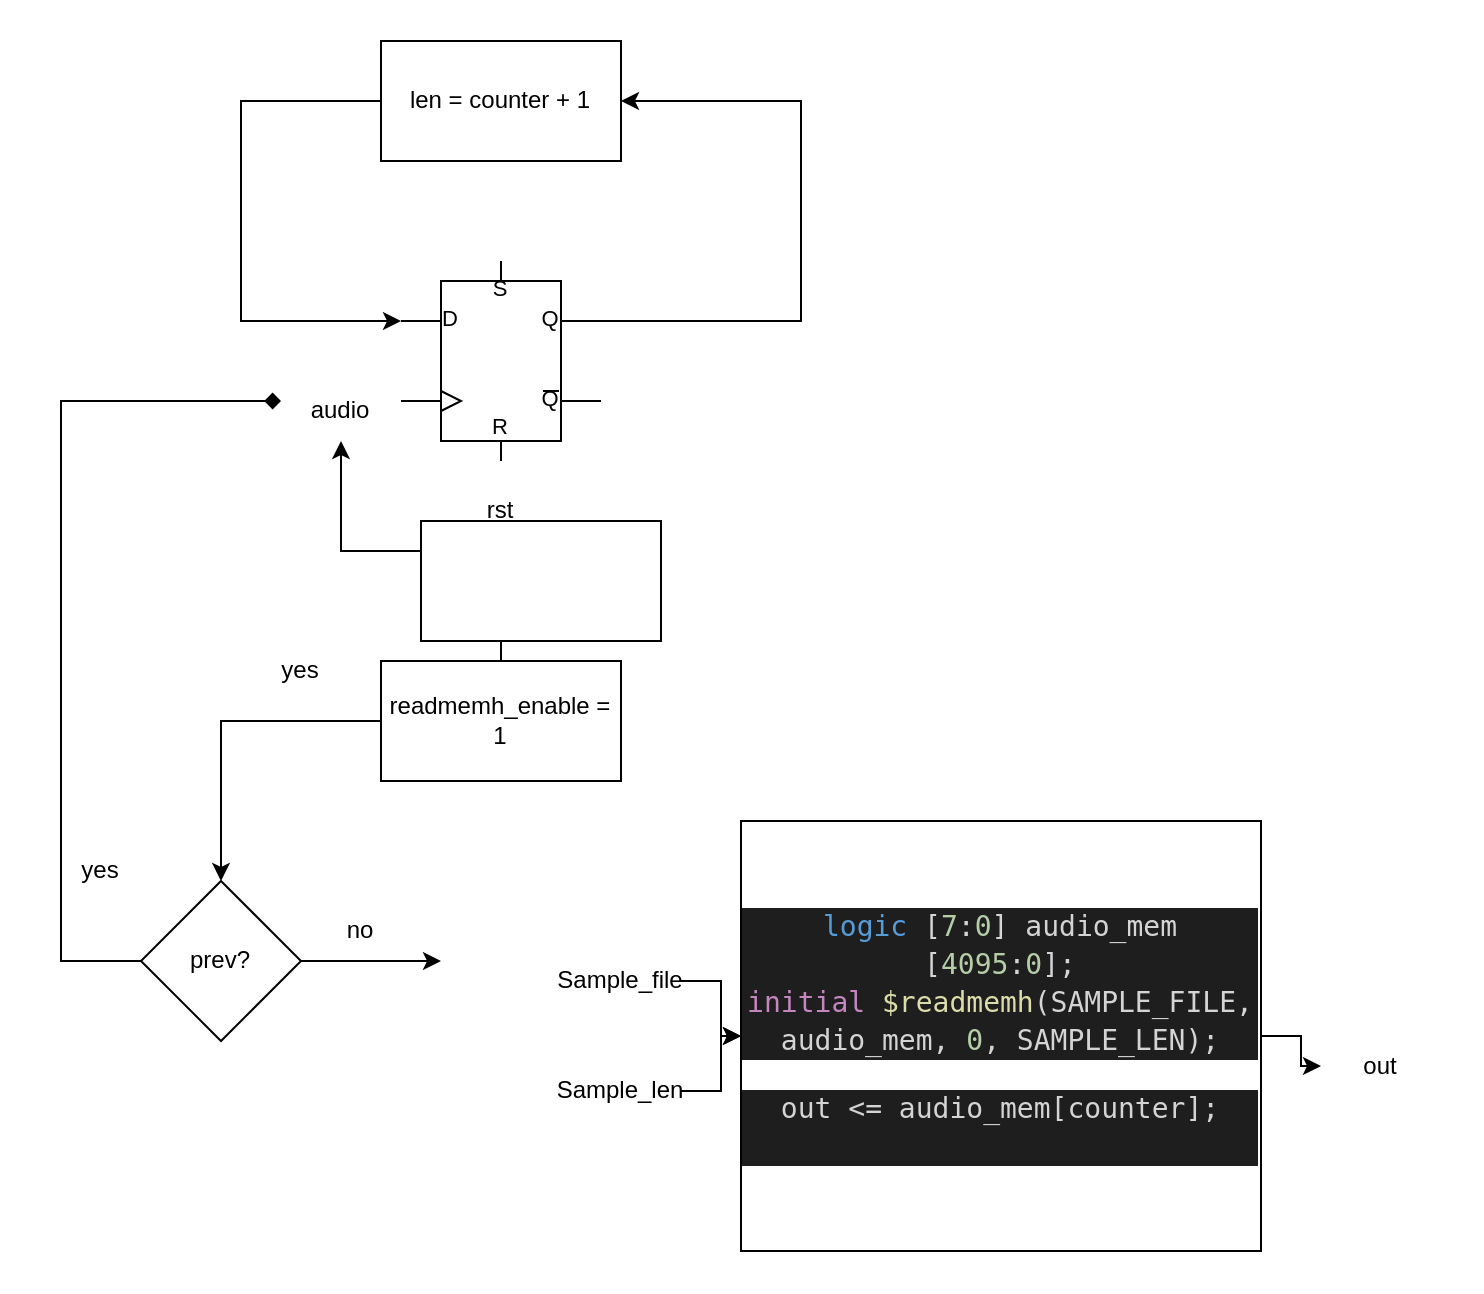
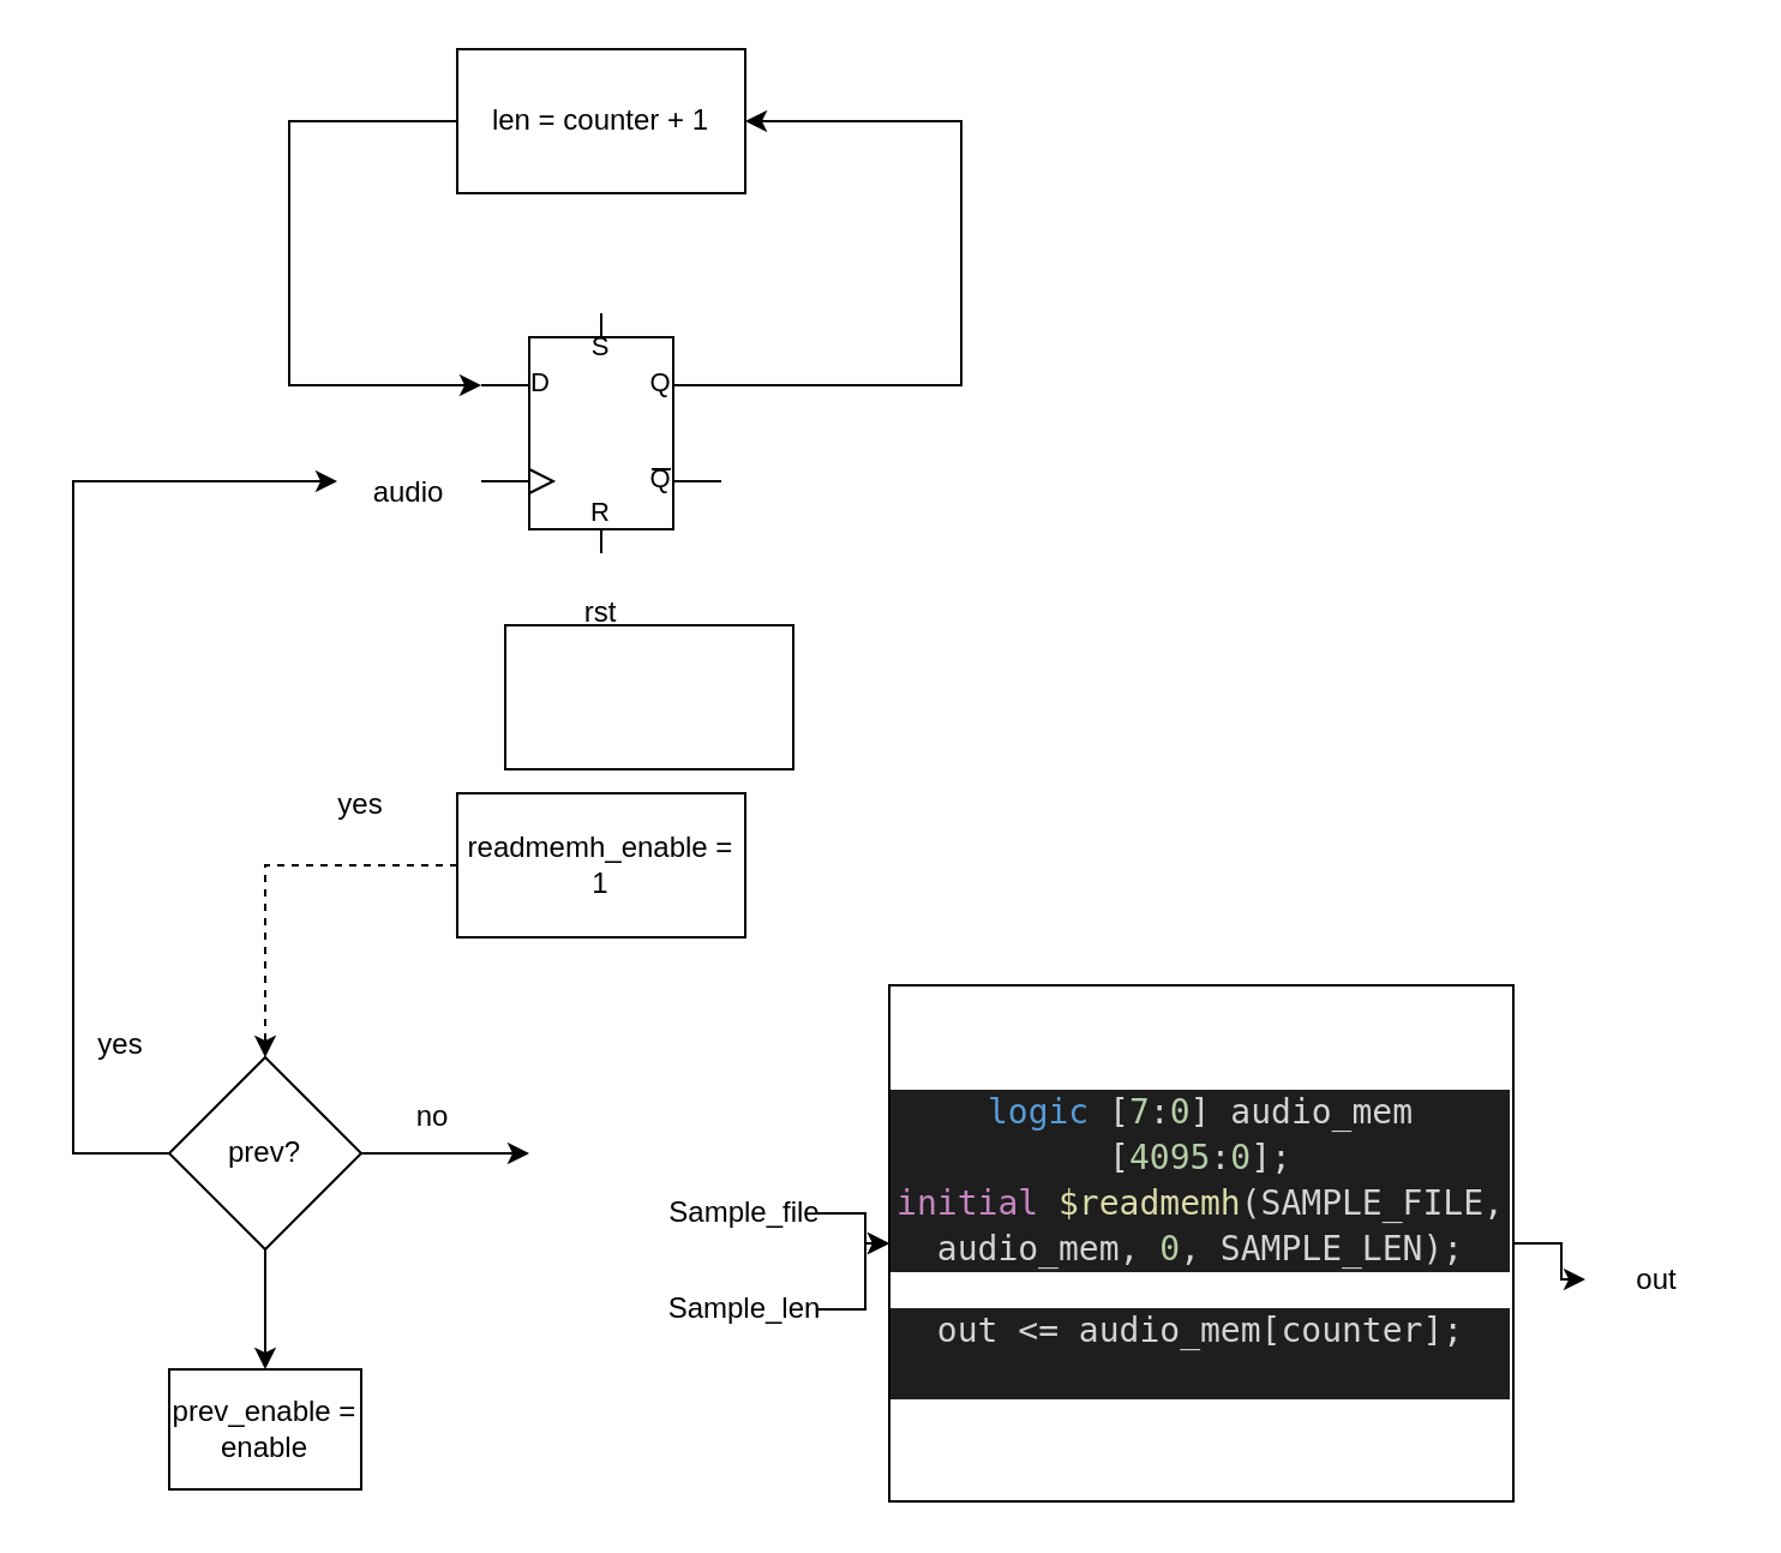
  <mxCell id="0" />
  <mxCell id="1" parent="0" />
  <mxCell id="2" style="edgeStyle=orthogonalEdgeStyle;rounded=0;orthogonalLoop=1;jettySize=auto;html=1;exitX=1;exitY=0.3;exitDx=0;exitDy=0;exitPerimeter=0;entryX=1;entryY=0.5;entryDx=0;entryDy=0;" edge="1" parent="1" source="3" target="7"><mxGeometry relative="1" as="geometry"><Array as="points"><mxPoint x="400" y="160" /><mxPoint x="400" y="50" /></Array></mxGeometry></mxCell>
  <mxCell id="3" value="" style="verticalLabelPosition=bottom;shadow=0;dashed=0;align=center;html=1;verticalAlign=top;shape=mxgraph.electrical.logic_gates.d_type_rs_flip-flop;" vertex="1" parent="1"><mxGeometry x="200" y="130" width="100" height="100" as="geometry" /></mxCell>
  <mxCell id="4" value="rst" style="text;html=1;strokeColor=none;fillColor=none;align=center;verticalAlign=middle;whiteSpace=wrap;rounded=0;" vertex="1" parent="1"><mxGeometry x="220" y="240" width="60" height="30" as="geometry" /></mxCell>
  <mxCell id="5" value="&lt;div&gt;audio&lt;/div&gt;" style="text;html=1;strokeColor=none;fillColor=none;align=center;verticalAlign=middle;whiteSpace=wrap;rounded=0;" vertex="1" parent="1"><mxGeometry x="140" y="190" width="60" height="30" as="geometry" /></mxCell>
  <mxCell id="6" style="edgeStyle=orthogonalEdgeStyle;rounded=0;orthogonalLoop=1;jettySize=auto;html=1;entryX=0;entryY=0.3;entryDx=0;entryDy=0;entryPerimeter=0;" edge="1" parent="1" source="7" target="3"><mxGeometry relative="1" as="geometry"><Array as="points"><mxPoint x="120" y="50" /><mxPoint x="120" y="160" /></Array></mxGeometry></mxCell>
  <mxCell id="7" value="len = counter + 1" style="rounded=0;whiteSpace=wrap;html=1;" vertex="1" parent="1"><mxGeometry x="190" y="20" width="120" height="60" as="geometry" /></mxCell>
- <mxCell id="8" style="edgeStyle=orthogonalEdgeStyle;rounded=0;orthogonalLoop=1;jettySize=auto;html=1;entryX=0.5;entryY=0;entryDx=0;entryDy=0;" edge="1" parent="1" source="10" target="13"><mxGeometry relative="1" as="geometry" /></mxCell>
- <mxCell id="9" style="edgeStyle=orthogonalEdgeStyle;rounded=0;orthogonalLoop=1;jettySize=auto;html=1;entryX=0.5;entryY=1;entryDx=0;entryDy=0;" edge="1" parent="1" source="10" target="5"><mxGeometry relative="1" as="geometry" /></mxCell>
+ <mxCell id="8" style="edgeStyle=orthogonalEdgeStyle;rounded=0;orthogonalLoop=1;jettySize=auto;html=1;entryX=0.5;entryY=0;entryDx=0;entryDy=0;dashed=1;" edge="1" parent="1" source="10" target="13"><mxGeometry relative="1" as="geometry" /></mxCell>
  <mxCell id="10" value="&lt;div&gt;readmemh_enable = 1&lt;br&gt;&lt;/div&gt;" style="rounded=0;whiteSpace=wrap;html=1;" vertex="1" parent="1"><mxGeometry x="190" y="330" width="120" height="60" as="geometry" /></mxCell>
- <mxCell id="12" style="edgeStyle=orthogonalEdgeStyle;rounded=0;orthogonalLoop=1;jettySize=auto;html=1;endArrow=diamond;" edge="1" parent="1" source="13" target="5"><mxGeometry relative="1" as="geometry"><Array as="points"><mxPoint x="30" y="480" /><mxPoint x="30" y="200" /></Array></mxGeometry></mxCell>
+ <mxCell id="11" style="edgeStyle=orthogonalEdgeStyle;rounded=0;orthogonalLoop=1;jettySize=auto;html=1;entryX=0.5;entryY=0;entryDx=0;entryDy=0;" edge="1" parent="1" source="13" target="19"><mxGeometry relative="1" as="geometry" /></mxCell>
+ <mxCell id="12" style="edgeStyle=orthogonalEdgeStyle;rounded=0;orthogonalLoop=1;jettySize=auto;html=1;" edge="1" parent="1" source="13" target="5"><mxGeometry relative="1" as="geometry"><Array as="points"><mxPoint x="30" y="480" /><mxPoint x="30" y="200" /></Array></mxGeometry></mxCell>
  <mxCell id="13" value="prev?" style="rhombus;whiteSpace=wrap;html=1;" vertex="1" parent="1"><mxGeometry x="70" y="440" width="80" height="80" as="geometry" /></mxCell>
  <mxCell id="14" value="yes" style="text;html=1;strokeColor=none;fillColor=none;align=center;verticalAlign=middle;whiteSpace=wrap;rounded=0;" vertex="1" parent="1"><mxGeometry x="120" y="320" width="60" height="30" as="geometry" /></mxCell>
  <mxCell id="15" value="no" style="text;html=1;strokeColor=none;fillColor=none;align=center;verticalAlign=middle;whiteSpace=wrap;rounded=0;" vertex="1" parent="1"><mxGeometry x="190" y="280" width="60" height="30" as="geometry" /></mxCell>
  <mxCell id="16" value="yes" style="text;html=1;strokeColor=none;fillColor=none;align=center;verticalAlign=middle;whiteSpace=wrap;rounded=0;" vertex="1" parent="1"><mxGeometry x="20" y="420" width="60" height="30" as="geometry" /></mxCell>
  <mxCell id="17" value="no" style="text;html=1;strokeColor=none;fillColor=none;align=center;verticalAlign=middle;whiteSpace=wrap;rounded=0;" vertex="1" parent="1"><mxGeometry x="150" y="450" width="60" height="30" as="geometry" /></mxCell>
  <mxCell id="18" value="" style="endArrow=classic;html=1;rounded=0;" edge="1" parent="1"><mxGeometry width="50" height="50" relative="1" as="geometry"><mxPoint x="150" y="480" as="sourcePoint" /><mxPoint x="220" y="480" as="targetPoint" /></mxGeometry></mxCell>
+ <mxCell id="19" value="prev_enable = enable" style="rounded=0;whiteSpace=wrap;html=1;" vertex="1" parent="1"><mxGeometry x="70" y="570" width="80" height="50" as="geometry" /></mxCell>
  <mxCell id="20" style="edgeStyle=orthogonalEdgeStyle;rounded=0;orthogonalLoop=1;jettySize=auto;html=1;" edge="1" parent="1" source="21" target="27"><mxGeometry relative="1" as="geometry" /></mxCell>
  <mxCell id="21" value="&lt;div style=&quot;color: rgb(212, 212, 212); background-color: rgb(30, 30, 30); font-family: &amp;quot;Droid Sans Mono&amp;quot;, &amp;quot;monospace&amp;quot;, monospace; font-weight: normal; font-size: 14px; line-height: 19px;&quot;&gt;&lt;div&gt;&lt;span style=&quot;color: #569cd6;&quot;&gt;logic&lt;/span&gt;&lt;span style=&quot;color: #d4d4d4;&quot;&gt; [&lt;/span&gt;&lt;span style=&quot;color: #b5cea8;&quot;&gt;7&lt;/span&gt;&lt;span style=&quot;color: #d4d4d4;&quot;&gt;:&lt;/span&gt;&lt;span style=&quot;color: #b5cea8;&quot;&gt;0&lt;/span&gt;&lt;span style=&quot;color: #d4d4d4;&quot;&gt;] audio_mem [&lt;/span&gt;&lt;span style=&quot;color: #b5cea8;&quot;&gt;4095&lt;/span&gt;&lt;span style=&quot;color: #d4d4d4;&quot;&gt;:&lt;/span&gt;&lt;span style=&quot;color: #b5cea8;&quot;&gt;0&lt;/span&gt;&lt;span style=&quot;color: #d4d4d4;&quot;&gt;];&lt;/span&gt;&lt;/div&gt;&lt;div&gt;&lt;span style=&quot;color: #d4d4d4;&quot;&gt;  &lt;/span&gt;&lt;span style=&quot;color: #c586c0;&quot;&gt;initial&lt;/span&gt;&lt;span style=&quot;color: #d4d4d4;&quot;&gt; &lt;/span&gt;&lt;span style=&quot;color: #dcdcaa;&quot;&gt;$readmemh&lt;/span&gt;&lt;span style=&quot;color: #d4d4d4;&quot;&gt;(SAMPLE_FILE, audio_mem, &lt;/span&gt;&lt;span style=&quot;color: #b5cea8;&quot;&gt;0&lt;/span&gt;&lt;span style=&quot;color: #d4d4d4;&quot;&gt;, SAMPLE_LEN);&lt;/span&gt;&lt;/div&gt;&lt;/div&gt;&lt;div&gt;&lt;br&gt;&lt;/div&gt;&lt;div&gt;&lt;div style=&quot;color: rgb(212, 212, 212); background-color: rgb(30, 30, 30); font-family: &amp;quot;Droid Sans Mono&amp;quot;, &amp;quot;monospace&amp;quot;, monospace; font-weight: normal; font-size: 14px; line-height: 19px;&quot;&gt;&lt;div&gt;      out &amp;lt;= audio_mem[counter];&lt;/div&gt;&lt;div&gt;&lt;span style=&quot;color: #d4d4d4;&quot;&gt;&lt;br&gt;&lt;/span&gt;&lt;/div&gt;&lt;/div&gt;&lt;/div&gt;" style="rounded=0;whiteSpace=wrap;html=1;" vertex="1" parent="1"><mxGeometry x="370" y="410" width="260" height="215" as="geometry" /></mxCell>
  <mxCell id="22" style="edgeStyle=orthogonalEdgeStyle;rounded=0;orthogonalLoop=1;jettySize=auto;html=1;" edge="1" parent="1" source="23" target="21"><mxGeometry relative="1" as="geometry" /></mxCell>
- <mxCell id="23" value="Sample_file" style="text;html=1;strokeColor=none;fillColor=none;align=center;verticalAlign=middle;whiteSpace=wrap;rounded=0;" vertex="1" parent="1"><mxGeometry x="280" y="475" width="60" height="30" as="geometry" /></mxCell>
+ <mxCell id="23" value="Sample_file" style="text;html=1;strokeColor=none;fillColor=none;align=center;verticalAlign=middle;whiteSpace=wrap;rounded=0;" vertex="1" parent="1"><mxGeometry x="280" y="490" width="60" height="30" as="geometry" /></mxCell>
  <mxCell id="24" style="edgeStyle=orthogonalEdgeStyle;rounded=0;orthogonalLoop=1;jettySize=auto;html=1;" edge="1" parent="1" source="25" target="21"><mxGeometry relative="1" as="geometry" /></mxCell>
  <mxCell id="25" value="Sample_len" style="text;html=1;strokeColor=none;fillColor=none;align=center;verticalAlign=middle;whiteSpace=wrap;rounded=0;" vertex="1" parent="1"><mxGeometry x="280" y="530" width="60" height="30" as="geometry" /></mxCell>
  <mxCell id="26" value="" style="rounded=0;whiteSpace=wrap;html=1;" vertex="1" parent="1"><mxGeometry x="210" y="260" width="120" height="60" as="geometry" /></mxCell>
  <mxCell id="27" value="out" style="text;html=1;strokeColor=none;fillColor=none;align=center;verticalAlign=middle;whiteSpace=wrap;rounded=0;" vertex="1" parent="1"><mxGeometry x="660" y="517.5" width="60" height="30" as="geometry" /></mxCell>
